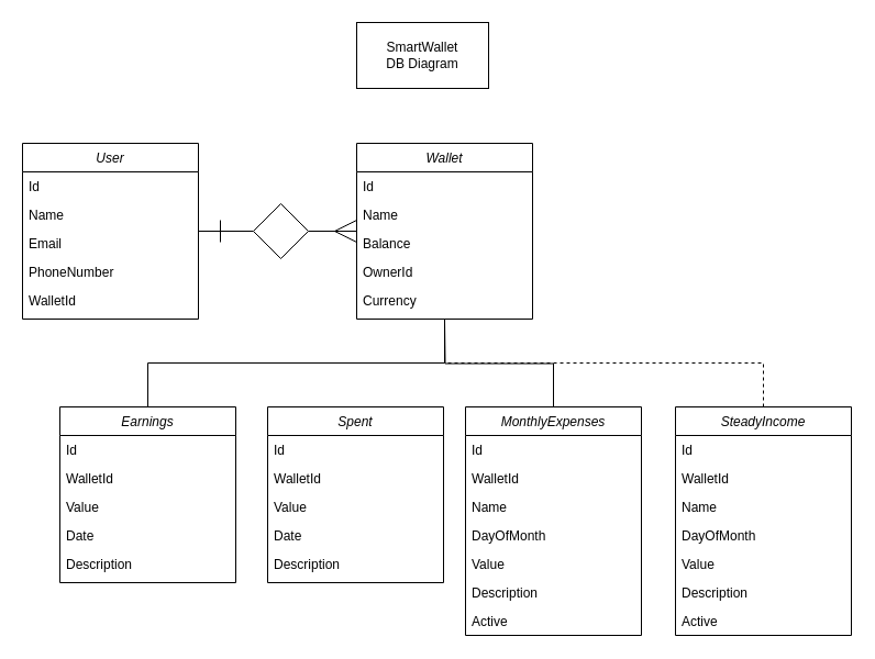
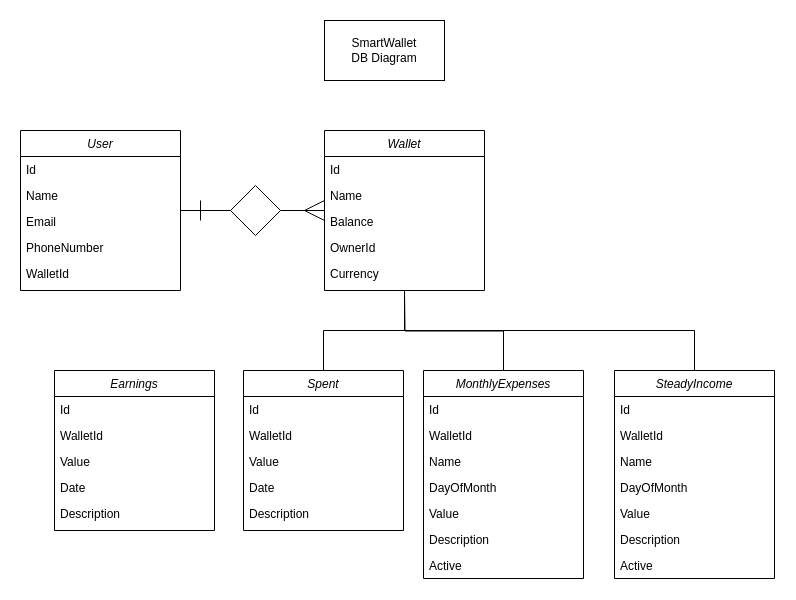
  <mxCell id="0" />
  <mxCell id="1" parent="0" />
  <mxCell id="2" style="edgeStyle=orthogonalEdgeStyle;rounded=0;orthogonalLoop=1;jettySize=auto;html=1;exitX=1;exitY=0.5;exitDx=0;exitDy=0;entryX=0;entryY=0.5;entryDx=0;entryDy=0;endArrow=none;endFill=0;" edge="1" parent="1" source="3" target="49"><mxGeometry relative="1" as="geometry" /></mxCell>
  <mxCell id="3" value="User" style="swimlane;fontStyle=2;align=center;verticalAlign=top;childLayout=stackLayout;horizontal=1;startSize=26;horizontalStack=0;resizeParent=1;resizeLast=0;collapsible=1;marginBottom=0;rounded=0;shadow=0;strokeWidth=1;" parent="1" vertex="1"><mxGeometry x="20" y="130" width="160" height="160" as="geometry"><mxRectangle x="230" y="140" width="160" height="26" as="alternateBounds" /></mxGeometry></mxCell>
  <mxCell id="4" value="Id" style="text;align=left;verticalAlign=top;spacingLeft=4;spacingRight=4;overflow=hidden;rotatable=0;points=[[0,0.5],[1,0.5]];portConstraint=eastwest;" parent="3" vertex="1"><mxGeometry y="26" width="160" height="26" as="geometry" /></mxCell>
  <mxCell id="5" value="Name" style="text;align=left;verticalAlign=top;spacingLeft=4;spacingRight=4;overflow=hidden;rotatable=0;points=[[0,0.5],[1,0.5]];portConstraint=eastwest;rounded=0;shadow=0;html=0;" parent="3" vertex="1"><mxGeometry y="52" width="160" height="26" as="geometry" /></mxCell>
  <mxCell id="6" value="Email" style="text;align=left;verticalAlign=top;spacingLeft=4;spacingRight=4;overflow=hidden;rotatable=0;points=[[0,0.5],[1,0.5]];portConstraint=eastwest;rounded=0;shadow=0;html=0;" parent="3" vertex="1"><mxGeometry y="78" width="160" height="26" as="geometry" /></mxCell>
  <mxCell id="7" value="PhoneNumber" style="text;align=left;verticalAlign=top;spacingLeft=4;spacingRight=4;overflow=hidden;rotatable=0;points=[[0,0.5],[1,0.5]];portConstraint=eastwest;rounded=0;shadow=0;html=0;" parent="3" vertex="1"><mxGeometry y="104" width="160" height="26" as="geometry" /></mxCell>
  <mxCell id="8" value="WalletId" style="text;align=left;verticalAlign=top;spacingLeft=4;spacingRight=4;overflow=hidden;rotatable=0;points=[[0,0.5],[1,0.5]];portConstraint=eastwest;rounded=0;shadow=0;html=0;" parent="3" vertex="1"><mxGeometry y="130" width="160" height="26" as="geometry" /></mxCell>
  <mxCell id="9" value="SmartWallet&lt;br&gt;DB Diagram" style="rounded=0;whiteSpace=wrap;html=1;" parent="1" vertex="1"><mxGeometry x="324" y="20" width="120" height="60" as="geometry" /></mxCell>
  <mxCell id="10" value="Wallet" style="swimlane;fontStyle=2;align=center;verticalAlign=top;childLayout=stackLayout;horizontal=1;startSize=26;horizontalStack=0;resizeParent=1;resizeLast=0;collapsible=1;marginBottom=0;rounded=0;shadow=0;strokeWidth=1;" parent="1" vertex="1"><mxGeometry x="324" y="130" width="160" height="160" as="geometry"><mxRectangle x="230" y="140" width="160" height="26" as="alternateBounds" /></mxGeometry></mxCell>
  <mxCell id="11" value="Id" style="text;align=left;verticalAlign=top;spacingLeft=4;spacingRight=4;overflow=hidden;rotatable=0;points=[[0,0.5],[1,0.5]];portConstraint=eastwest;" parent="10" vertex="1"><mxGeometry y="26" width="160" height="26" as="geometry" /></mxCell>
  <mxCell id="12" value="Name" style="text;align=left;verticalAlign=top;spacingLeft=4;spacingRight=4;overflow=hidden;rotatable=0;points=[[0,0.5],[1,0.5]];portConstraint=eastwest;rounded=0;shadow=0;html=0;" parent="10" vertex="1"><mxGeometry y="52" width="160" height="26" as="geometry" /></mxCell>
  <mxCell id="13" value="Balance" style="text;align=left;verticalAlign=top;spacingLeft=4;spacingRight=4;overflow=hidden;rotatable=0;points=[[0,0.5],[1,0.5]];portConstraint=eastwest;rounded=0;shadow=0;html=0;" parent="10" vertex="1"><mxGeometry y="78" width="160" height="26" as="geometry" /></mxCell>
  <mxCell id="14" value="OwnerId" style="text;align=left;verticalAlign=top;spacingLeft=4;spacingRight=4;overflow=hidden;rotatable=0;points=[[0,0.5],[1,0.5]];portConstraint=eastwest;rounded=0;shadow=0;html=0;" parent="10" vertex="1"><mxGeometry y="104" width="160" height="26" as="geometry" /></mxCell>
  <mxCell id="15" value="Currency" style="text;align=left;verticalAlign=top;spacingLeft=4;spacingRight=4;overflow=hidden;rotatable=0;points=[[0,0.5],[1,0.5]];portConstraint=eastwest;rounded=0;shadow=0;html=0;" parent="10" vertex="1"><mxGeometry y="130" width="160" height="26" as="geometry" /></mxCell>
+ <mxCell id="16" style="edgeStyle=orthogonalEdgeStyle;rounded=0;orthogonalLoop=1;jettySize=auto;html=1;entryX=0.5;entryY=1;entryDx=0;entryDy=0;endArrow=none;endFill=0;" parent="1" source="17" target="10" edge="1"><mxGeometry relative="1" as="geometry" /></mxCell>
  <mxCell id="17" value="Spent" style="swimlane;fontStyle=2;align=center;verticalAlign=top;childLayout=stackLayout;horizontal=1;startSize=26;horizontalStack=0;resizeParent=1;resizeLast=0;collapsible=1;marginBottom=0;rounded=0;shadow=0;strokeWidth=1;" parent="1" vertex="1"><mxGeometry x="243" y="370" width="160" height="160" as="geometry"><mxRectangle x="230" y="140" width="160" height="26" as="alternateBounds" /></mxGeometry></mxCell>
  <mxCell id="18" value="Id" style="text;align=left;verticalAlign=top;spacingLeft=4;spacingRight=4;overflow=hidden;rotatable=0;points=[[0,0.5],[1,0.5]];portConstraint=eastwest;" parent="17" vertex="1"><mxGeometry y="26" width="160" height="26" as="geometry" /></mxCell>
  <mxCell id="19" value="WalletId" style="text;align=left;verticalAlign=top;spacingLeft=4;spacingRight=4;overflow=hidden;rotatable=0;points=[[0,0.5],[1,0.5]];portConstraint=eastwest;rounded=0;shadow=0;html=0;" parent="17" vertex="1"><mxGeometry y="52" width="160" height="26" as="geometry" /></mxCell>
  <mxCell id="20" value="Value" style="text;align=left;verticalAlign=top;spacingLeft=4;spacingRight=4;overflow=hidden;rotatable=0;points=[[0,0.5],[1,0.5]];portConstraint=eastwest;rounded=0;shadow=0;html=0;" parent="17" vertex="1"><mxGeometry y="78" width="160" height="26" as="geometry" /></mxCell>
  <mxCell id="21" value="Date" style="text;align=left;verticalAlign=top;spacingLeft=4;spacingRight=4;overflow=hidden;rotatable=0;points=[[0,0.5],[1,0.5]];portConstraint=eastwest;rounded=0;shadow=0;html=0;" parent="17" vertex="1"><mxGeometry y="104" width="160" height="26" as="geometry" /></mxCell>
  <mxCell id="22" value="Description" style="text;align=left;verticalAlign=top;spacingLeft=4;spacingRight=4;overflow=hidden;rotatable=0;points=[[0,0.5],[1,0.5]];portConstraint=eastwest;rounded=0;shadow=0;html=0;" parent="17" vertex="1"><mxGeometry y="130" width="160" height="26" as="geometry" /></mxCell>
- <mxCell id="23" style="edgeStyle=orthogonalEdgeStyle;rounded=0;orthogonalLoop=1;jettySize=auto;html=1;exitX=0.5;exitY=0;exitDx=0;exitDy=0;entryX=0.5;entryY=1;entryDx=0;entryDy=0;endArrow=none;endFill=0;" parent="1" source="24" target="10" edge="1"><mxGeometry relative="1" as="geometry" /></mxCell>
  <mxCell id="24" value="Earnings" style="swimlane;fontStyle=2;align=center;verticalAlign=top;childLayout=stackLayout;horizontal=1;startSize=26;horizontalStack=0;resizeParent=1;resizeLast=0;collapsible=1;marginBottom=0;rounded=0;shadow=0;strokeWidth=1;" parent="1" vertex="1"><mxGeometry x="54" y="370" width="160" height="160" as="geometry"><mxRectangle x="230" y="140" width="160" height="26" as="alternateBounds" /></mxGeometry></mxCell>
  <mxCell id="25" value="Id" style="text;align=left;verticalAlign=top;spacingLeft=4;spacingRight=4;overflow=hidden;rotatable=0;points=[[0,0.5],[1,0.5]];portConstraint=eastwest;" parent="24" vertex="1"><mxGeometry y="26" width="160" height="26" as="geometry" /></mxCell>
  <mxCell id="26" value="WalletId" style="text;align=left;verticalAlign=top;spacingLeft=4;spacingRight=4;overflow=hidden;rotatable=0;points=[[0,0.5],[1,0.5]];portConstraint=eastwest;rounded=0;shadow=0;html=0;" parent="24" vertex="1"><mxGeometry y="52" width="160" height="26" as="geometry" /></mxCell>
  <mxCell id="27" value="Value" style="text;align=left;verticalAlign=top;spacingLeft=4;spacingRight=4;overflow=hidden;rotatable=0;points=[[0,0.5],[1,0.5]];portConstraint=eastwest;rounded=0;shadow=0;html=0;" parent="24" vertex="1"><mxGeometry y="78" width="160" height="26" as="geometry" /></mxCell>
  <mxCell id="28" value="Date" style="text;align=left;verticalAlign=top;spacingLeft=4;spacingRight=4;overflow=hidden;rotatable=0;points=[[0,0.5],[1,0.5]];portConstraint=eastwest;rounded=0;shadow=0;html=0;" parent="24" vertex="1"><mxGeometry y="104" width="160" height="26" as="geometry" /></mxCell>
  <mxCell id="29" value="Description" style="text;align=left;verticalAlign=top;spacingLeft=4;spacingRight=4;overflow=hidden;rotatable=0;points=[[0,0.5],[1,0.5]];portConstraint=eastwest;rounded=0;shadow=0;html=0;" parent="24" vertex="1"><mxGeometry y="130" width="160" height="26" as="geometry" /></mxCell>
- <mxCell id="30" style="edgeStyle=orthogonalEdgeStyle;rounded=0;orthogonalLoop=1;jettySize=auto;html=1;entryX=0.5;entryY=1;entryDx=0;entryDy=0;exitX=0.5;exitY=0;exitDx=0;exitDy=0;endArrow=none;endFill=0;dashed=1;" parent="1" source="31" target="10" edge="1"><mxGeometry relative="1" as="geometry" /></mxCell>
+ <mxCell id="30" style="edgeStyle=orthogonalEdgeStyle;rounded=0;orthogonalLoop=1;jettySize=auto;html=1;entryX=0.5;entryY=1;entryDx=0;entryDy=0;exitX=0.5;exitY=0;exitDx=0;exitDy=0;endArrow=none;endFill=0;" parent="1" source="31" target="10" edge="1"><mxGeometry relative="1" as="geometry" /></mxCell>
  <mxCell id="31" value="SteadyIncome" style="swimlane;fontStyle=2;align=center;verticalAlign=top;childLayout=stackLayout;horizontal=1;startSize=26;horizontalStack=0;resizeParent=1;resizeLast=0;collapsible=1;marginBottom=0;rounded=0;shadow=0;strokeWidth=1;" parent="1" vertex="1"><mxGeometry x="614" y="370" width="160" height="208" as="geometry"><mxRectangle x="230" y="140" width="160" height="26" as="alternateBounds" /></mxGeometry></mxCell>
  <mxCell id="32" value="Id" style="text;align=left;verticalAlign=top;spacingLeft=4;spacingRight=4;overflow=hidden;rotatable=0;points=[[0,0.5],[1,0.5]];portConstraint=eastwest;" parent="31" vertex="1"><mxGeometry y="26" width="160" height="26" as="geometry" /></mxCell>
  <mxCell id="33" value="WalletId" style="text;align=left;verticalAlign=top;spacingLeft=4;spacingRight=4;overflow=hidden;rotatable=0;points=[[0,0.5],[1,0.5]];portConstraint=eastwest;rounded=0;shadow=0;html=0;" parent="31" vertex="1"><mxGeometry y="52" width="160" height="26" as="geometry" /></mxCell>
  <mxCell id="34" value="Name" style="text;align=left;verticalAlign=top;spacingLeft=4;spacingRight=4;overflow=hidden;rotatable=0;points=[[0,0.5],[1,0.5]];portConstraint=eastwest;rounded=0;shadow=0;html=0;" parent="31" vertex="1"><mxGeometry y="78" width="160" height="26" as="geometry" /></mxCell>
  <mxCell id="35" value="DayOfMonth&#10;" style="text;align=left;verticalAlign=top;spacingLeft=4;spacingRight=4;overflow=hidden;rotatable=0;points=[[0,0.5],[1,0.5]];portConstraint=eastwest;rounded=0;shadow=0;html=0;" parent="31" vertex="1"><mxGeometry y="104" width="160" height="26" as="geometry" /></mxCell>
  <mxCell id="36" value="Value" style="text;align=left;verticalAlign=top;spacingLeft=4;spacingRight=4;overflow=hidden;rotatable=0;points=[[0,0.5],[1,0.5]];portConstraint=eastwest;rounded=0;shadow=0;html=0;" parent="31" vertex="1"><mxGeometry y="130" width="160" height="26" as="geometry" /></mxCell>
  <mxCell id="37" value="Description" style="text;align=left;verticalAlign=top;spacingLeft=4;spacingRight=4;overflow=hidden;rotatable=0;points=[[0,0.5],[1,0.5]];portConstraint=eastwest;rounded=0;shadow=0;html=0;" parent="31" vertex="1"><mxGeometry y="156" width="160" height="26" as="geometry" /></mxCell>
  <mxCell id="38" value="Active" style="text;align=left;verticalAlign=top;spacingLeft=4;spacingRight=4;overflow=hidden;rotatable=0;points=[[0,0.5],[1,0.5]];portConstraint=eastwest;rounded=0;shadow=0;html=0;" parent="31" vertex="1"><mxGeometry y="182" width="160" height="26" as="geometry" /></mxCell>
  <mxCell id="39" style="edgeStyle=orthogonalEdgeStyle;rounded=0;orthogonalLoop=1;jettySize=auto;html=1;exitX=0.5;exitY=0;exitDx=0;exitDy=0;endArrow=none;endFill=0;" parent="1" source="40" edge="1"><mxGeometry relative="1" as="geometry"><mxPoint x="404" y="290" as="targetPoint" /></mxGeometry></mxCell>
  <mxCell id="40" value="MonthlyExpenses" style="swimlane;fontStyle=2;align=center;verticalAlign=top;childLayout=stackLayout;horizontal=1;startSize=26;horizontalStack=0;resizeParent=1;resizeLast=0;collapsible=1;marginBottom=0;rounded=0;shadow=0;strokeWidth=1;" parent="1" vertex="1"><mxGeometry x="423" y="370" width="160" height="208" as="geometry"><mxRectangle x="230" y="140" width="160" height="26" as="alternateBounds" /></mxGeometry></mxCell>
  <mxCell id="41" value="Id" style="text;align=left;verticalAlign=top;spacingLeft=4;spacingRight=4;overflow=hidden;rotatable=0;points=[[0,0.5],[1,0.5]];portConstraint=eastwest;" parent="40" vertex="1"><mxGeometry y="26" width="160" height="26" as="geometry" /></mxCell>
  <mxCell id="42" value="WalletId" style="text;align=left;verticalAlign=top;spacingLeft=4;spacingRight=4;overflow=hidden;rotatable=0;points=[[0,0.5],[1,0.5]];portConstraint=eastwest;rounded=0;shadow=0;html=0;" parent="40" vertex="1"><mxGeometry y="52" width="160" height="26" as="geometry" /></mxCell>
  <mxCell id="43" value="Name" style="text;align=left;verticalAlign=top;spacingLeft=4;spacingRight=4;overflow=hidden;rotatable=0;points=[[0,0.5],[1,0.5]];portConstraint=eastwest;rounded=0;shadow=0;html=0;" parent="40" vertex="1"><mxGeometry y="78" width="160" height="26" as="geometry" /></mxCell>
  <mxCell id="44" value="DayOfMonth" style="text;align=left;verticalAlign=top;spacingLeft=4;spacingRight=4;overflow=hidden;rotatable=0;points=[[0,0.5],[1,0.5]];portConstraint=eastwest;rounded=0;shadow=0;html=0;" parent="40" vertex="1"><mxGeometry y="104" width="160" height="26" as="geometry" /></mxCell>
  <mxCell id="45" value="Value" style="text;align=left;verticalAlign=top;spacingLeft=4;spacingRight=4;overflow=hidden;rotatable=0;points=[[0,0.5],[1,0.5]];portConstraint=eastwest;rounded=0;shadow=0;html=0;" parent="40" vertex="1"><mxGeometry y="130" width="160" height="26" as="geometry" /></mxCell>
  <mxCell id="46" value="Description" style="text;align=left;verticalAlign=top;spacingLeft=4;spacingRight=4;overflow=hidden;rotatable=0;points=[[0,0.5],[1,0.5]];portConstraint=eastwest;rounded=0;shadow=0;html=0;" parent="40" vertex="1"><mxGeometry y="156" width="160" height="26" as="geometry" /></mxCell>
  <mxCell id="47" value="Active" style="text;align=left;verticalAlign=top;spacingLeft=4;spacingRight=4;overflow=hidden;rotatable=0;points=[[0,0.5],[1,0.5]];portConstraint=eastwest;rounded=0;shadow=0;html=0;" parent="40" vertex="1"><mxGeometry y="182" width="160" height="26" as="geometry" /></mxCell>
  <mxCell id="48" style="edgeStyle=orthogonalEdgeStyle;rounded=0;orthogonalLoop=1;jettySize=auto;html=1;exitX=1;exitY=0.5;exitDx=0;exitDy=0;entryX=-0.002;entryY=0.077;entryDx=0;entryDy=0;entryPerimeter=0;endArrow=none;endFill=0;" edge="1" parent="1" source="49" target="13"><mxGeometry relative="1" as="geometry" /></mxCell>
  <mxCell id="49" value="" style="rhombus;whiteSpace=wrap;html=1;" vertex="1" parent="1"><mxGeometry x="230" y="185" width="50" height="50" as="geometry" /></mxCell>
  <mxCell id="50" value="" style="endArrow=none;html=1;rounded=0;" edge="1" parent="1"><mxGeometry width="50" height="50" relative="1" as="geometry"><mxPoint x="200" y="220" as="sourcePoint" /><mxPoint x="200" y="200" as="targetPoint" /></mxGeometry></mxCell>
  <mxCell id="51" value="" style="endArrow=none;html=1;rounded=0;" edge="1" parent="1"><mxGeometry width="50" height="50" relative="1" as="geometry"><mxPoint x="324" y="220" as="sourcePoint" /><mxPoint x="324" y="200" as="targetPoint" /><Array as="points"><mxPoint x="304" y="210" /></Array></mxGeometry></mxCell>
